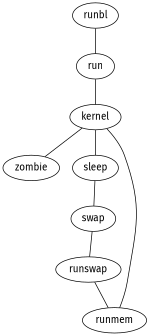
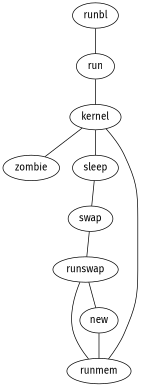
  graph {
    fontname="Fira Sans"
    node [fontname="Fira Sans"]
    edge [fontname="Fira Sans"]
    run
    kernel
    zombie
    sleep
    runmem
    runbl
    swap
    runswap
+   new
    run -- kernel
    kernel -- zombie
    kernel -- sleep
    kernel -- runmem
    sleep -- swap
    runbl -- run
    swap -- runswap
    runswap -- runmem
+   runswap -- new
+   new -- runmem
  }
